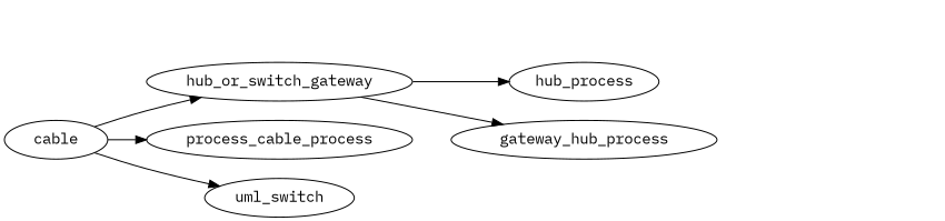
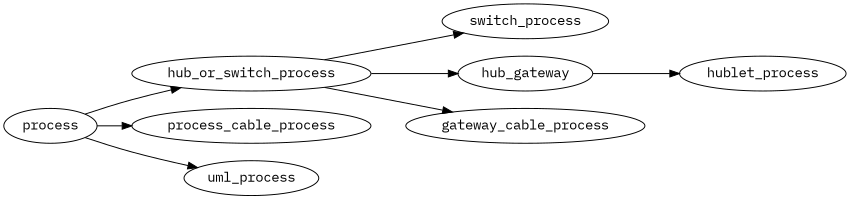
  digraph {
    fontname="IBM Plex Mono"
    rankdir=LR
    node [fontname="IBM Plex Mono"]
    edge [fontname="IBM Plex Mono"]
-   process [label=cable]
-   hub_or_switch_process [label=hub_or_switch_gateway]
+   process
+   hub_or_switch_process
    n3 [label=process_cable_process]
-   uml_process [label=uml_switch]
-   hub_process
-   gateway_hub_process
+   uml_process
+   switch_process
+   hub_process [label=hub_gateway]
+   gateway_hub_process [label=gateway_cable_process]
+   hublet_process
    process -> hub_or_switch_process
    process -> n3
    process -> uml_process
+   hub_or_switch_process -> switch_process
    hub_or_switch_process -> hub_process
    hub_or_switch_process -> gateway_hub_process
+   hub_process -> hublet_process
  }
